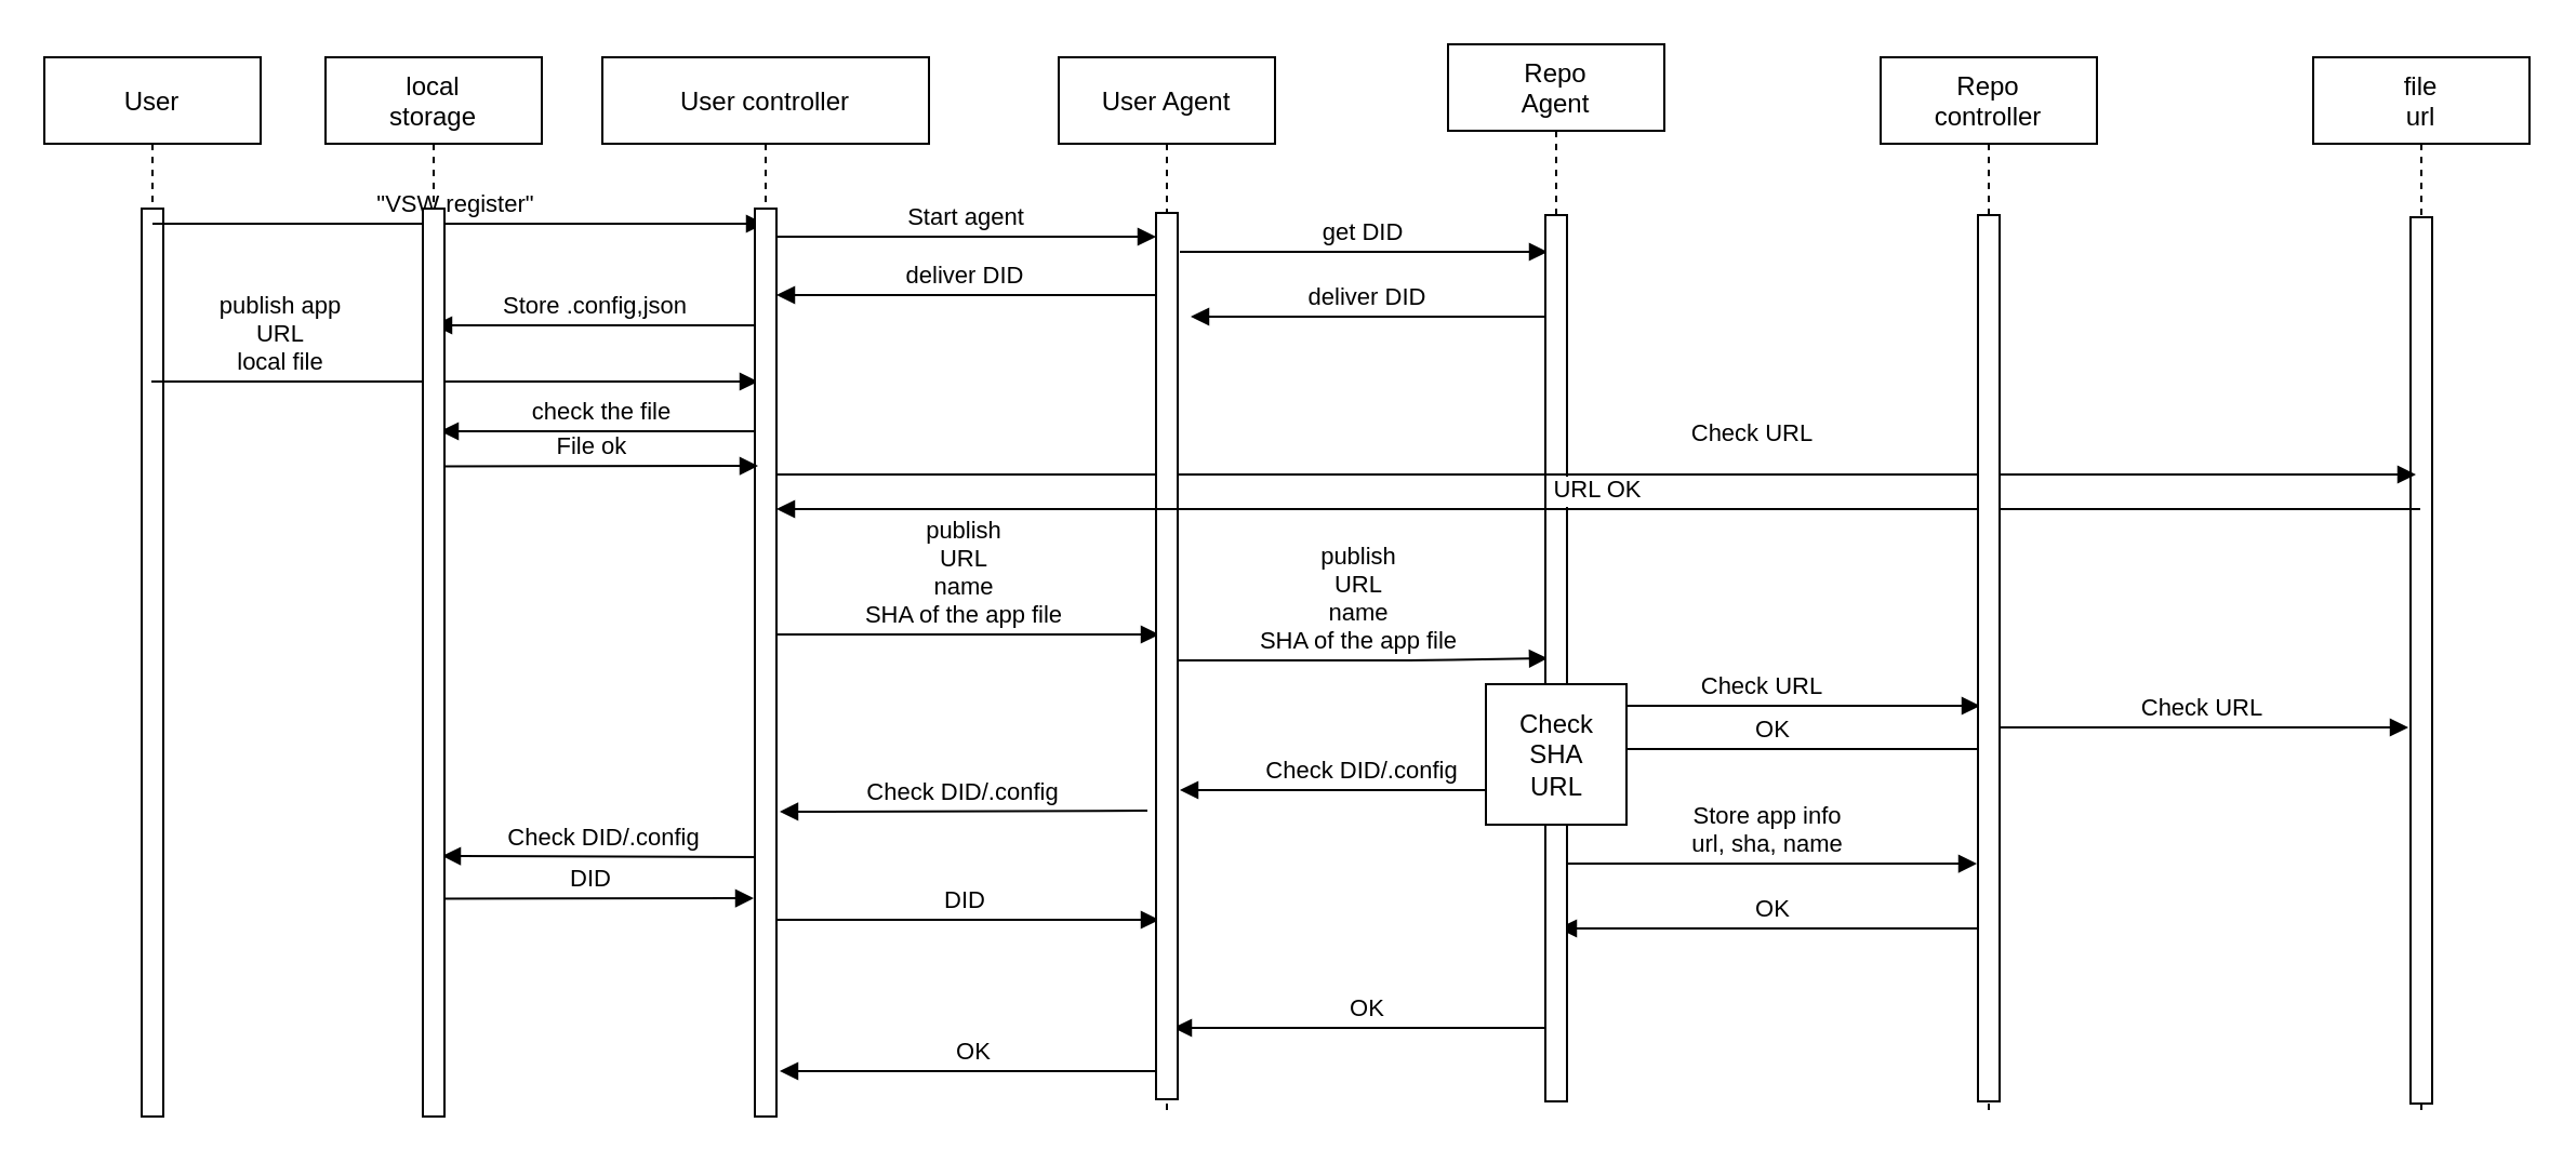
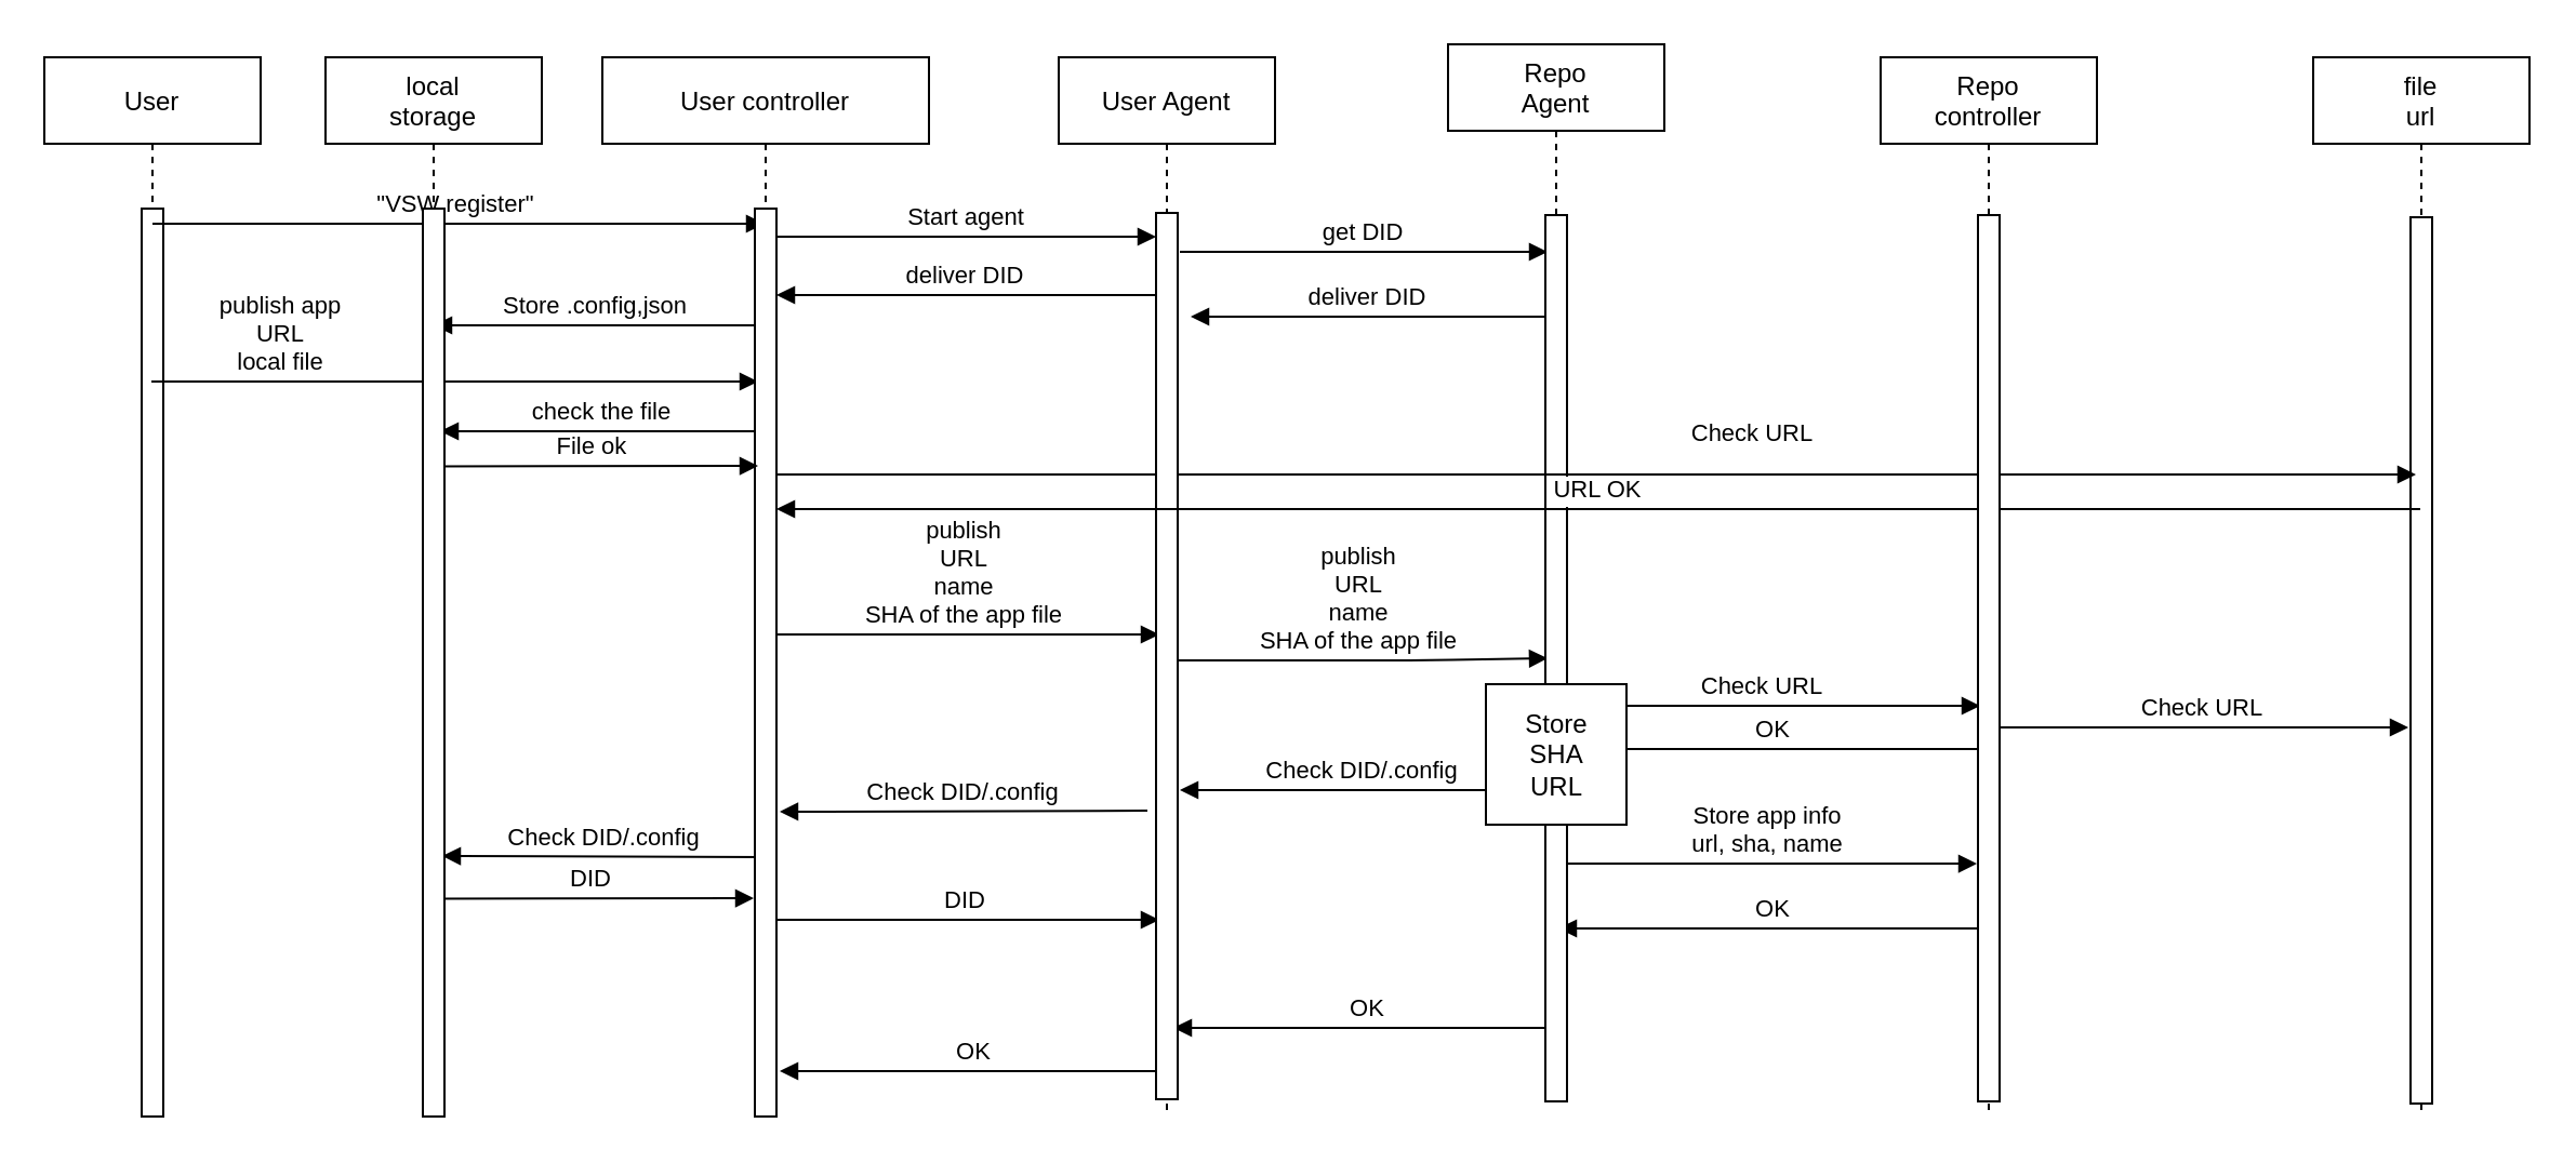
  <mxCell id="0" />
  <mxCell id="1" parent="0" />
  <mxCell id="2" value="Start agent" style="verticalAlign=bottom;endArrow=block;entryX=0;entryY=0;shadow=0;strokeWidth=1;" parent="1" edge="1"><mxGeometry relative="1" as="geometry"><mxPoint x="358.5" y="109" as="sourcePoint" /><mxPoint x="534" y="109" as="targetPoint" /></mxGeometry></mxCell>
  <mxCell id="3" value="deliver DID" style="verticalAlign=bottom;endArrow=block;shadow=0;strokeWidth=1;" parent="1" edge="1"><mxGeometry relative="1" as="geometry"><mxPoint x="534" y="136" as="sourcePoint" /><mxPoint x="358.5" y="136" as="targetPoint" /><Array as="points"><mxPoint x="450" y="136" /></Array></mxGeometry></mxCell>
  <mxCell id="4" value="file&#10;url" style="shape=umlLifeline;perimeter=lifelinePerimeter;container=1;collapsible=0;recursiveResize=0;rounded=0;shadow=0;strokeWidth=1;" vertex="1" parent="1"><mxGeometry x="1069" y="26" width="100" height="490" as="geometry" /></mxCell>
  <mxCell id="5" value="" style="points=[];perimeter=orthogonalPerimeter;rounded=0;shadow=0;strokeWidth=1;" vertex="1" parent="4"><mxGeometry x="45" y="74" width="10" height="410" as="geometry" /></mxCell>
  <mxCell id="6" value="get DID" style="verticalAlign=bottom;endArrow=block;entryX=0;entryY=0;shadow=0;strokeWidth=1;" edge="1" parent="1"><mxGeometry relative="1" as="geometry"><mxPoint x="545" y="116" as="sourcePoint" /><mxPoint x="715" y="116" as="targetPoint" /></mxGeometry></mxCell>
  <mxCell id="7" value="deliver DID" style="verticalAlign=bottom;endArrow=block;entryX=1;entryY=0;shadow=0;strokeWidth=1;" edge="1" parent="1"><mxGeometry relative="1" as="geometry"><mxPoint x="715" y="146" as="sourcePoint" /><mxPoint x="550" y="146" as="targetPoint" /></mxGeometry></mxCell>
  <mxCell id="8" value="Store .config,json" style="verticalAlign=bottom;endArrow=block;shadow=0;strokeWidth=1;" edge="1" parent="1"><mxGeometry relative="1" as="geometry"><mxPoint x="350" y="150" as="sourcePoint" /><mxPoint x="200" y="150" as="targetPoint" /><Array as="points"><mxPoint x="295.5" y="150" /></Array></mxGeometry></mxCell>
  <mxCell id="9" value="publish&#10;URL&#10;name&#10;SHA of the app file" style="verticalAlign=bottom;endArrow=block;shadow=0;strokeWidth=1;" edge="1" parent="1"><mxGeometry relative="1" as="geometry"><mxPoint x="355.5" y="293" as="sourcePoint" /><mxPoint x="535.5" y="293" as="targetPoint" /><Array as="points"><mxPoint x="437" y="293" /></Array></mxGeometry></mxCell>
  <mxCell id="10" value="User" style="shape=umlLifeline;perimeter=lifelinePerimeter;container=1;collapsible=0;recursiveResize=0;rounded=0;shadow=0;strokeWidth=1;" vertex="1" parent="1"><mxGeometry y="26" width="100" height="490" as="geometry" x="20" /></mxCell>
  <mxCell id="11" value="" style="points=[];perimeter=orthogonalPerimeter;rounded=0;shadow=0;strokeWidth=1;" vertex="1" parent="10"><mxGeometry x="45" y="70" width="10" height="420" as="geometry" /></mxCell>
  <mxCell id="12" value="&quot;VSW register&quot; " style="verticalAlign=bottom;endArrow=block;shadow=0;strokeWidth=1;" edge="1" parent="1"><mxGeometry relative="1" as="geometry"><mxPoint x="70" y="103" as="sourcePoint" /><mxPoint x="353" y="103" as="targetPoint" /></mxGeometry></mxCell>
  <mxCell id="13" value="publish app&#10;URL&#10;local file" style="verticalAlign=bottom;endArrow=block;shadow=0;strokeWidth=1;" edge="1" parent="1" source="10"><mxGeometry x="-0.569" relative="1" as="geometry"><mxPoint x="90" y="176" as="sourcePoint" /><mxPoint x="350" y="176" as="targetPoint" /><mxPoint as="offset" /></mxGeometry></mxCell>
  <mxCell id="14" value="publish&#10;URL&#10;name&#10;SHA of the app file" style="verticalAlign=bottom;endArrow=block;shadow=0;strokeWidth=1;entryX=1;entryY=0.5;entryDx=0;entryDy=0;entryPerimeter=0;" edge="1" parent="1"><mxGeometry relative="1" as="geometry"><mxPoint x="541" y="305" as="sourcePoint" /><mxPoint x="715" y="304" as="targetPoint" /><Array as="points"><mxPoint x="661" y="305" /></Array></mxGeometry></mxCell>
  <mxCell id="15" value="Check DID/.config" style="verticalAlign=bottom;endArrow=block;entryX=1;entryY=0;shadow=0;strokeWidth=1;" edge="1" parent="1"><mxGeometry relative="1" as="geometry"><mxPoint x="713.5" y="365" as="sourcePoint" /><mxPoint x="545" y="365" as="targetPoint" /></mxGeometry></mxCell>
  <mxCell id="16" value="Check DID/.config" style="verticalAlign=bottom;endArrow=block;shadow=0;strokeWidth=1;" edge="1" parent="1"><mxGeometry relative="1" as="geometry"><mxPoint x="530" y="374.5" as="sourcePoint" /><mxPoint x="360" y="375" as="targetPoint" /></mxGeometry></mxCell>
  <mxCell id="17" value="DID" style="verticalAlign=bottom;endArrow=block;shadow=0;strokeWidth=1;" edge="1" parent="1"><mxGeometry relative="1" as="geometry"><mxPoint x="357" y="425" as="sourcePoint" /><mxPoint x="535.5" y="425" as="targetPoint" /></mxGeometry></mxCell>
  <mxCell id="18" value="Check DID/.config" style="verticalAlign=bottom;endArrow=block;shadow=0;strokeWidth=1;" edge="1" parent="1"><mxGeometry relative="1" as="geometry"><mxPoint x="354" y="396" as="sourcePoint" /><mxPoint x="204" y="395.5" as="targetPoint" /></mxGeometry></mxCell>
  <mxCell id="19" value="DID" style="verticalAlign=bottom;endArrow=block;shadow=0;strokeWidth=1;exitX=0.5;exitY=0.76;exitDx=0;exitDy=0;exitPerimeter=0;" edge="1" parent="1"><mxGeometry relative="1" as="geometry"><mxPoint x="198" y="415.2" as="sourcePoint" /><mxPoint x="348" y="415" as="targetPoint" /></mxGeometry></mxCell>
  <mxCell id="20" value="&#10;Store app info&#10;url, sha, name" style="verticalAlign=bottom;endArrow=block;shadow=0;strokeWidth=1;entryX=-0.05;entryY=0.683;entryDx=0;entryDy=0;entryPerimeter=0;" edge="1" parent="1"><mxGeometry relative="1" as="geometry"><mxPoint x="720" y="399" as="sourcePoint" /><mxPoint x="913.5" y="399.03" as="targetPoint" /></mxGeometry></mxCell>
  <mxCell id="21" value="Check URL" style="verticalAlign=bottom;endArrow=block;shadow=0;strokeWidth=1;" edge="1" parent="1"><mxGeometry relative="1" as="geometry"><mxPoint x="714.5" y="326" as="sourcePoint" /><mxPoint x="915" y="326" as="targetPoint" /></mxGeometry></mxCell>
  <mxCell id="22" value="OK" style="verticalAlign=bottom;endArrow=block;entryX=1;entryY=0;shadow=0;strokeWidth=1;" edge="1" parent="1"><mxGeometry relative="1" as="geometry"><mxPoint x="918.5" y="429" as="sourcePoint" /><mxPoint x="720" y="429" as="targetPoint" /></mxGeometry></mxCell>
  <mxCell id="23" value="OK" style="verticalAlign=bottom;endArrow=block;entryX=1;entryY=0;shadow=0;strokeWidth=1;" edge="1" parent="1"><mxGeometry relative="1" as="geometry"><mxPoint x="918.5" y="346" as="sourcePoint" /><mxPoint x="720" y="346" as="targetPoint" /></mxGeometry></mxCell>
  <mxCell id="24" value="OK" style="verticalAlign=bottom;endArrow=block;entryX=1;entryY=0;shadow=0;strokeWidth=1;" edge="1" parent="1"><mxGeometry relative="1" as="geometry"><mxPoint x="722" y="475" as="sourcePoint" /><mxPoint x="542" y="475" as="targetPoint" /></mxGeometry></mxCell>
  <mxCell id="25" value="OK" style="verticalAlign=bottom;endArrow=block;entryX=1;entryY=0;shadow=0;strokeWidth=1;" edge="1" parent="1"><mxGeometry relative="1" as="geometry"><mxPoint x="540" y="495" as="sourcePoint" /><mxPoint x="360" y="495" as="targetPoint" /></mxGeometry></mxCell>
  <mxCell id="26" value="Repo&#10;Agent" style="shape=umlLifeline;perimeter=lifelinePerimeter;container=1;collapsible=0;recursiveResize=0;rounded=0;shadow=0;strokeWidth=1;" vertex="1" parent="1"><mxGeometry x="669" y="20" width="100" height="490" as="geometry" /></mxCell>
  <mxCell id="27" value="" style="points=[];perimeter=orthogonalPerimeter;rounded=0;shadow=0;strokeWidth=1;" vertex="1" parent="26"><mxGeometry x="45" y="79" width="10" height="410" as="geometry" /></mxCell>
- <mxCell id="28" value="Check&lt;br&gt;SHA&lt;br&gt;URL&lt;br&gt;" style="whiteSpace=wrap;html=1;aspect=fixed;" vertex="1" parent="26"><mxGeometry x="17.5" y="296" width="65" height="65" as="geometry" /></mxCell>
+ <mxCell id="28" value="Store&lt;br&gt;SHA&lt;br&gt;URL&lt;br&gt;" style="whiteSpace=wrap;html=1;aspect=fixed;" vertex="1" parent="26"><mxGeometry x="17.5" y="296" width="65" height="65" as="geometry" /></mxCell>
  <mxCell id="29" value="Check URL" style="verticalAlign=bottom;endArrow=block;shadow=0;strokeWidth=1;" edge="1" parent="1"><mxGeometry relative="1" as="geometry"><mxPoint x="923" y="336" as="sourcePoint" /><mxPoint x="1113" y="336" as="targetPoint" /></mxGeometry></mxCell>
  <mxCell id="30" value="check the file" style="verticalAlign=bottom;endArrow=block;shadow=0;strokeWidth=1;" edge="1" parent="1"><mxGeometry relative="1" as="geometry"><mxPoint x="353" y="199" as="sourcePoint" /><mxPoint x="203" y="199" as="targetPoint" /><Array as="points"><mxPoint x="298.5" y="199" /></Array></mxGeometry></mxCell>
  <mxCell id="31" value="User controller" style="shape=umlLifeline;perimeter=lifelinePerimeter;container=1;collapsible=0;recursiveResize=0;rounded=0;shadow=0;strokeWidth=1;" parent="1" vertex="1"><mxGeometry x="278" y="26" width="151" height="490" as="geometry" /></mxCell>
  <mxCell id="32" value="" style="points=[];perimeter=orthogonalPerimeter;rounded=0;shadow=0;strokeWidth=1;" parent="31" vertex="1"><mxGeometry x="70.5" y="70" width="10" height="420" as="geometry" /></mxCell>
  <mxCell id="33" value="File ok " style="verticalAlign=bottom;endArrow=block;shadow=0;strokeWidth=1;exitX=0.5;exitY=0.76;exitDx=0;exitDy=0;exitPerimeter=0;" edge="1" parent="1"><mxGeometry relative="1" as="geometry"><mxPoint x="200" y="215.2" as="sourcePoint" /><mxPoint x="350" y="215" as="targetPoint" /></mxGeometry></mxCell>
  <mxCell id="34" value="local&#10;storage" style="shape=umlLifeline;perimeter=lifelinePerimeter;container=1;collapsible=0;recursiveResize=0;rounded=0;shadow=0;strokeWidth=1;" vertex="1" parent="1"><mxGeometry x="150" y="26" width="100" height="490" as="geometry" /></mxCell>
  <mxCell id="35" value="" style="points=[];perimeter=orthogonalPerimeter;rounded=0;shadow=0;strokeWidth=1;" vertex="1" parent="34"><mxGeometry x="45" y="70" width="10" height="420" as="geometry" /></mxCell>
  <mxCell id="36" value="Check URL" style="verticalAlign=bottom;endArrow=block;shadow=0;strokeWidth=1;" edge="1" parent="1"><mxGeometry x="0.192" y="10" relative="1" as="geometry"><mxPoint x="358" y="219" as="sourcePoint" /><mxPoint x="1116.5" y="219" as="targetPoint" /><mxPoint as="offset" /></mxGeometry></mxCell>
  <mxCell id="37" value="User Agent" style="shape=umlLifeline;perimeter=lifelinePerimeter;container=1;collapsible=0;recursiveResize=0;rounded=0;shadow=0;strokeWidth=1;" parent="1" vertex="1"><mxGeometry x="489" y="26" width="100" height="490" as="geometry" /></mxCell>
  <mxCell id="38" value="" style="points=[];perimeter=orthogonalPerimeter;rounded=0;shadow=0;strokeWidth=1;" parent="37" vertex="1"><mxGeometry x="45" y="72" width="10" height="410" as="geometry" /></mxCell>
  <mxCell id="39" value="URL OK" style="verticalAlign=bottom;endArrow=block;shadow=0;strokeWidth=1;" edge="1" parent="1" source="4" target="32"><mxGeometry relative="1" as="geometry"><mxPoint x="544" y="235" as="sourcePoint" /><mxPoint x="368.5" y="235" as="targetPoint" /><Array as="points"><mxPoint x="460" y="235" /></Array></mxGeometry></mxCell>
  <mxCell id="40" value="Repo&#10;controller" style="shape=umlLifeline;perimeter=lifelinePerimeter;container=1;collapsible=0;recursiveResize=0;rounded=0;shadow=0;strokeWidth=1;" vertex="1" parent="1"><mxGeometry x="869" y="26" width="100" height="490" as="geometry" /></mxCell>
  <mxCell id="41" value="" style="points=[];perimeter=orthogonalPerimeter;rounded=0;shadow=0;strokeWidth=1;" vertex="1" parent="40"><mxGeometry x="45" y="73" width="10" height="410" as="geometry" /></mxCell>
